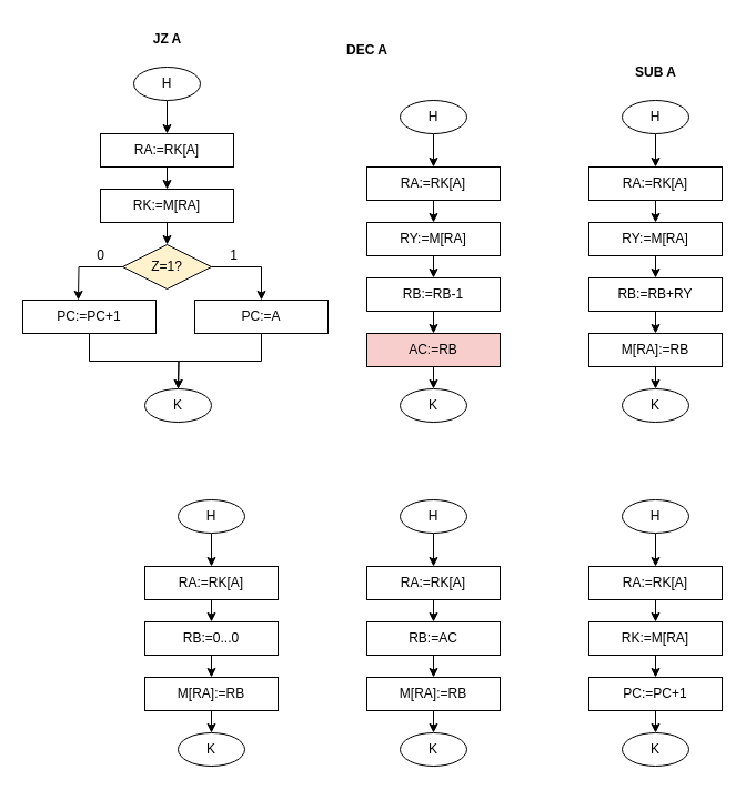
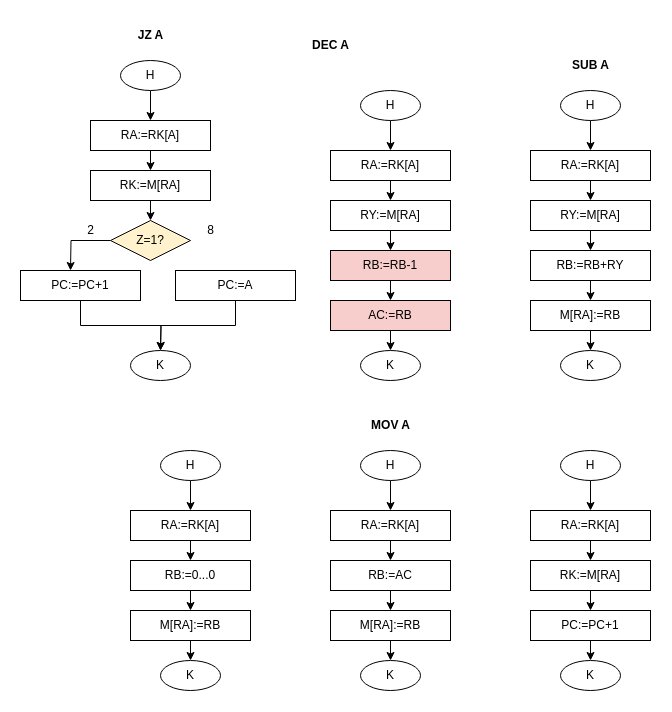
  <mxCell id="0" />
  <mxCell id="1" parent="0" />
  <mxCell id="2" style="edgeStyle=orthogonalEdgeStyle;rounded=0;orthogonalLoop=1;jettySize=auto;html=1;exitX=0.5;exitY=1;exitDx=0;exitDy=0;" edge="1" parent="1" source="3"><mxGeometry relative="1" as="geometry"><mxPoint x="590" y="510" as="targetPoint" /></mxGeometry></mxCell>
  <mxCell id="3" value="Н" style="ellipse;whiteSpace=wrap;html=1;" vertex="1" parent="1"><mxGeometry x="560" y="450" width="60" height="30" as="geometry" /></mxCell>
  <mxCell id="4" style="edgeStyle=orthogonalEdgeStyle;rounded=0;orthogonalLoop=1;jettySize=auto;html=1;exitX=0.5;exitY=1;exitDx=0;exitDy=0;" edge="1" parent="1" source="5"><mxGeometry relative="1" as="geometry"><mxPoint x="590" y="560" as="targetPoint" /></mxGeometry></mxCell>
  <mxCell id="5" value="RA:=RK[A]" style="rounded=0;whiteSpace=wrap;html=1;" vertex="1" parent="1"><mxGeometry x="530" y="510" width="120" height="30" as="geometry" /></mxCell>
  <mxCell id="6" style="edgeStyle=orthogonalEdgeStyle;rounded=0;orthogonalLoop=1;jettySize=auto;html=1;exitX=0.5;exitY=1;exitDx=0;exitDy=0;" edge="1" parent="1" source="7"><mxGeometry relative="1" as="geometry"><mxPoint x="590" y="610" as="targetPoint" /></mxGeometry></mxCell>
  <mxCell id="7" value="RK:=M[RA]" style="rounded=0;whiteSpace=wrap;html=1;" vertex="1" parent="1"><mxGeometry x="530" y="560" width="120" height="30" as="geometry" /></mxCell>
  <mxCell id="8" style="edgeStyle=orthogonalEdgeStyle;rounded=0;orthogonalLoop=1;jettySize=auto;html=1;exitX=0.5;exitY=1;exitDx=0;exitDy=0;entryX=0.5;entryY=0;entryDx=0;entryDy=0;" edge="1" parent="1" source="9" target="10"><mxGeometry relative="1" as="geometry" /></mxCell>
  <mxCell id="9" value="PC:=PC+1" style="rounded=0;whiteSpace=wrap;html=1;" vertex="1" parent="1"><mxGeometry x="530" y="610" width="120" height="30" as="geometry" /></mxCell>
  <mxCell id="10" value="K" style="ellipse;whiteSpace=wrap;html=1;" vertex="1" parent="1"><mxGeometry x="560" y="660" width="60" height="30" as="geometry" /></mxCell>
  <mxCell id="11" style="edgeStyle=orthogonalEdgeStyle;rounded=0;orthogonalLoop=1;jettySize=auto;html=1;exitX=0.5;exitY=1;exitDx=0;exitDy=0;" edge="1" parent="1" source="12"><mxGeometry relative="1" as="geometry"><mxPoint x="390" y="150" as="targetPoint" /></mxGeometry></mxCell>
  <mxCell id="12" value="Н" style="ellipse;whiteSpace=wrap;html=1;" vertex="1" parent="1"><mxGeometry x="360" y="90" width="60" height="30" as="geometry" /></mxCell>
  <mxCell id="13" style="edgeStyle=orthogonalEdgeStyle;rounded=0;orthogonalLoop=1;jettySize=auto;html=1;exitX=0.5;exitY=1;exitDx=0;exitDy=0;" edge="1" parent="1" source="14"><mxGeometry relative="1" as="geometry"><mxPoint x="390" y="200" as="targetPoint" /></mxGeometry></mxCell>
  <mxCell id="14" value="RA:=RK[A]" style="rounded=0;whiteSpace=wrap;html=1;" vertex="1" parent="1"><mxGeometry x="330" y="150" width="120" height="30" as="geometry" /></mxCell>
  <mxCell id="15" style="edgeStyle=orthogonalEdgeStyle;rounded=0;orthogonalLoop=1;jettySize=auto;html=1;exitX=0.5;exitY=1;exitDx=0;exitDy=0;" edge="1" parent="1" source="16"><mxGeometry relative="1" as="geometry"><mxPoint x="390" y="250" as="targetPoint" /></mxGeometry></mxCell>
  <mxCell id="16" value="RY:=M[RA]" style="rounded=0;whiteSpace=wrap;html=1;" vertex="1" parent="1"><mxGeometry x="330" y="200" width="120" height="30" as="geometry" /></mxCell>
  <mxCell id="17" style="edgeStyle=orthogonalEdgeStyle;rounded=0;orthogonalLoop=1;jettySize=auto;html=1;exitX=0.5;exitY=1;exitDx=0;exitDy=0;" edge="1" parent="1" source="18"><mxGeometry relative="1" as="geometry"><mxPoint x="390" y="300" as="targetPoint" /></mxGeometry></mxCell>
- <mxCell id="18" value="RB:=RB-1" style="rounded=0;whiteSpace=wrap;html=1;" vertex="1" parent="1"><mxGeometry x="330" y="250" width="120" height="30" as="geometry" /></mxCell>
+ <mxCell id="18" value="RB:=RB-1" style="rounded=0;whiteSpace=wrap;html=1;fillColor=#f8cecc;" vertex="1" parent="1"><mxGeometry x="330" y="250" width="120" height="30" as="geometry" /></mxCell>
  <mxCell id="19" style="edgeStyle=orthogonalEdgeStyle;rounded=0;orthogonalLoop=1;jettySize=auto;html=1;exitX=0.5;exitY=1;exitDx=0;exitDy=0;" edge="1" parent="1" source="20"><mxGeometry relative="1" as="geometry"><mxPoint x="390" y="350" as="targetPoint" /></mxGeometry></mxCell>
  <mxCell id="20" value="AC:=RB" style="rounded=0;whiteSpace=wrap;html=1;fillColor=#f8cecc;" vertex="1" parent="1"><mxGeometry x="330" y="300" width="120" height="30" as="geometry" /></mxCell>
  <mxCell id="21" value="K" style="ellipse;whiteSpace=wrap;html=1;" vertex="1" parent="1"><mxGeometry x="360" y="350" width="60" height="30" as="geometry" /></mxCell>
  <mxCell id="22" value="&lt;b&gt;DEC A&lt;/b&gt;" style="text;html=1;align=center;verticalAlign=middle;resizable=0;points=[];autosize=1;strokeColor=none;fillColor=none;" vertex="1" parent="1"><mxGeometry x="300" y="30" width="60" height="30" as="geometry" /></mxCell>
  <mxCell id="23" style="edgeStyle=orthogonalEdgeStyle;rounded=0;orthogonalLoop=1;jettySize=auto;html=1;exitX=0.5;exitY=1;exitDx=0;exitDy=0;" edge="1" parent="1" source="24"><mxGeometry relative="1" as="geometry"><mxPoint x="590" y="150" as="targetPoint" /></mxGeometry></mxCell>
  <mxCell id="24" value="Н" style="ellipse;whiteSpace=wrap;html=1;" vertex="1" parent="1"><mxGeometry x="560" y="90" width="60" height="30" as="geometry" /></mxCell>
  <mxCell id="25" style="edgeStyle=orthogonalEdgeStyle;rounded=0;orthogonalLoop=1;jettySize=auto;html=1;exitX=0.5;exitY=1;exitDx=0;exitDy=0;" edge="1" parent="1" source="26"><mxGeometry relative="1" as="geometry"><mxPoint x="590" y="200" as="targetPoint" /></mxGeometry></mxCell>
  <mxCell id="26" value="RA:=RK[A]" style="rounded=0;whiteSpace=wrap;html=1;" vertex="1" parent="1"><mxGeometry x="530" y="150" width="120" height="30" as="geometry" /></mxCell>
  <mxCell id="27" style="edgeStyle=orthogonalEdgeStyle;rounded=0;orthogonalLoop=1;jettySize=auto;html=1;exitX=0.5;exitY=1;exitDx=0;exitDy=0;" edge="1" parent="1" source="28"><mxGeometry relative="1" as="geometry"><mxPoint x="590" y="250" as="targetPoint" /></mxGeometry></mxCell>
  <mxCell id="28" value="RY:=M[RA]" style="rounded=0;whiteSpace=wrap;html=1;" vertex="1" parent="1"><mxGeometry x="530" y="200" width="120" height="30" as="geometry" /></mxCell>
  <mxCell id="29" style="edgeStyle=orthogonalEdgeStyle;rounded=0;orthogonalLoop=1;jettySize=auto;html=1;exitX=0.5;exitY=1;exitDx=0;exitDy=0;" edge="1" parent="1" source="30"><mxGeometry relative="1" as="geometry"><mxPoint x="590" y="300" as="targetPoint" /></mxGeometry></mxCell>
  <mxCell id="30" value="RB:=RB+RY" style="rounded=0;whiteSpace=wrap;html=1;" vertex="1" parent="1"><mxGeometry x="530" y="250" width="120" height="30" as="geometry" /></mxCell>
  <mxCell id="31" style="edgeStyle=orthogonalEdgeStyle;rounded=0;orthogonalLoop=1;jettySize=auto;html=1;exitX=0.5;exitY=1;exitDx=0;exitDy=0;" edge="1" parent="1" source="32"><mxGeometry relative="1" as="geometry"><mxPoint x="590" y="350" as="targetPoint" /></mxGeometry></mxCell>
  <mxCell id="32" value="M[RA]:=RB" style="rounded=0;whiteSpace=wrap;html=1;" vertex="1" parent="1"><mxGeometry x="530" y="300" width="120" height="30" as="geometry" /></mxCell>
  <mxCell id="33" value="K" style="ellipse;whiteSpace=wrap;html=1;" vertex="1" parent="1"><mxGeometry x="560" y="350" width="60" height="30" as="geometry" /></mxCell>
  <mxCell id="34" value="&lt;b&gt;SUB A&lt;/b&gt;" style="text;html=1;align=center;verticalAlign=middle;resizable=0;points=[];autosize=1;strokeColor=none;fillColor=none;" vertex="1" parent="1"><mxGeometry x="560" y="50" width="60" height="30" as="geometry" /></mxCell>
  <mxCell id="35" style="edgeStyle=orthogonalEdgeStyle;rounded=0;orthogonalLoop=1;jettySize=auto;html=1;exitX=0.5;exitY=1;exitDx=0;exitDy=0;" edge="1" parent="1" source="36"><mxGeometry relative="1" as="geometry"><mxPoint x="190" y="510" as="targetPoint" /></mxGeometry></mxCell>
  <mxCell id="36" value="Н" style="ellipse;whiteSpace=wrap;html=1;" vertex="1" parent="1"><mxGeometry x="160" y="450" width="60" height="30" as="geometry" /></mxCell>
  <mxCell id="37" style="edgeStyle=orthogonalEdgeStyle;rounded=0;orthogonalLoop=1;jettySize=auto;html=1;exitX=0.5;exitY=1;exitDx=0;exitDy=0;" edge="1" parent="1" source="38"><mxGeometry relative="1" as="geometry"><mxPoint x="190" y="560" as="targetPoint" /></mxGeometry></mxCell>
  <mxCell id="38" value="RA:=RK[A]" style="rounded=0;whiteSpace=wrap;html=1;" vertex="1" parent="1"><mxGeometry x="130" y="510" width="120" height="30" as="geometry" /></mxCell>
  <mxCell id="39" style="edgeStyle=orthogonalEdgeStyle;rounded=0;orthogonalLoop=1;jettySize=auto;html=1;exitX=0.5;exitY=1;exitDx=0;exitDy=0;" edge="1" parent="1" source="40"><mxGeometry relative="1" as="geometry"><mxPoint x="190" y="610" as="targetPoint" /></mxGeometry></mxCell>
  <mxCell id="40" value="RB:=0...0" style="rounded=0;whiteSpace=wrap;html=1;" vertex="1" parent="1"><mxGeometry x="130" y="560" width="120" height="30" as="geometry" /></mxCell>
  <mxCell id="41" style="edgeStyle=orthogonalEdgeStyle;rounded=0;orthogonalLoop=1;jettySize=auto;html=1;exitX=0.5;exitY=1;exitDx=0;exitDy=0;" edge="1" parent="1" source="42"><mxGeometry relative="1" as="geometry"><mxPoint x="190" y="660" as="targetPoint" /></mxGeometry></mxCell>
  <mxCell id="42" value="M[RA]:=RB" style="rounded=0;whiteSpace=wrap;html=1;" vertex="1" parent="1"><mxGeometry x="130" y="610" width="120" height="30" as="geometry" /></mxCell>
  <mxCell id="43" value="K" style="ellipse;whiteSpace=wrap;html=1;" vertex="1" parent="1"><mxGeometry x="160" y="660" width="60" height="30" as="geometry" /></mxCell>
  <mxCell id="44" style="edgeStyle=orthogonalEdgeStyle;rounded=0;orthogonalLoop=1;jettySize=auto;html=1;exitX=0.5;exitY=1;exitDx=0;exitDy=0;" edge="1" parent="1" source="45"><mxGeometry relative="1" as="geometry"><mxPoint x="390" y="510" as="targetPoint" /></mxGeometry></mxCell>
  <mxCell id="45" value="Н" style="ellipse;whiteSpace=wrap;html=1;" vertex="1" parent="1"><mxGeometry x="360" y="450" width="60" height="30" as="geometry" /></mxCell>
  <mxCell id="46" style="edgeStyle=orthogonalEdgeStyle;rounded=0;orthogonalLoop=1;jettySize=auto;html=1;exitX=0.5;exitY=1;exitDx=0;exitDy=0;" edge="1" parent="1" source="47"><mxGeometry relative="1" as="geometry"><mxPoint x="390" y="560" as="targetPoint" /></mxGeometry></mxCell>
  <mxCell id="47" value="RA:=RK[A]" style="rounded=0;whiteSpace=wrap;html=1;" vertex="1" parent="1"><mxGeometry x="330" y="510" width="120" height="30" as="geometry" /></mxCell>
  <mxCell id="48" style="edgeStyle=orthogonalEdgeStyle;rounded=0;orthogonalLoop=1;jettySize=auto;html=1;exitX=0.5;exitY=1;exitDx=0;exitDy=0;" edge="1" parent="1" source="49"><mxGeometry relative="1" as="geometry"><mxPoint x="390" y="610" as="targetPoint" /></mxGeometry></mxCell>
  <mxCell id="49" value="RB:=AC" style="rounded=0;whiteSpace=wrap;html=1;" vertex="1" parent="1"><mxGeometry x="330" y="560" width="120" height="30" as="geometry" /></mxCell>
  <mxCell id="50" style="edgeStyle=orthogonalEdgeStyle;rounded=0;orthogonalLoop=1;jettySize=auto;html=1;exitX=0.5;exitY=1;exitDx=0;exitDy=0;" edge="1" parent="1" source="51"><mxGeometry relative="1" as="geometry"><mxPoint x="390" y="660" as="targetPoint" /></mxGeometry></mxCell>
  <mxCell id="51" value="M[RA]:=RB" style="rounded=0;whiteSpace=wrap;html=1;" vertex="1" parent="1"><mxGeometry x="330" y="610" width="120" height="30" as="geometry" /></mxCell>
+ <mxCell id="52" value="&lt;b&gt;MOV A&lt;/b&gt;" style="text;html=1;align=center;verticalAlign=middle;resizable=0;points=[];autosize=1;strokeColor=none;fillColor=none;" vertex="1" parent="1"><mxGeometry x="360" y="410" width="60" height="30" as="geometry" /></mxCell>
  <mxCell id="53" value="K" style="ellipse;whiteSpace=wrap;html=1;" vertex="1" parent="1"><mxGeometry x="360" y="660" width="60" height="30" as="geometry" /></mxCell>
  <mxCell id="54" style="edgeStyle=orthogonalEdgeStyle;rounded=0;orthogonalLoop=1;jettySize=auto;html=1;exitX=0.5;exitY=1;exitDx=0;exitDy=0;" edge="1" parent="1" source="55"><mxGeometry relative="1" as="geometry"><mxPoint x="150" y="120" as="targetPoint" /></mxGeometry></mxCell>
  <mxCell id="55" value="Н" style="ellipse;whiteSpace=wrap;html=1;" vertex="1" parent="1"><mxGeometry x="120" y="60" width="60" height="30" as="geometry" /></mxCell>
  <mxCell id="56" value="&lt;b&gt;JZ A&lt;/b&gt;" style="text;html=1;align=center;verticalAlign=middle;resizable=0;points=[];autosize=1;strokeColor=none;fillColor=none;" vertex="1" parent="1"><mxGeometry x="125" y="20" width="50" height="30" as="geometry" /></mxCell>
  <mxCell id="57" style="edgeStyle=orthogonalEdgeStyle;rounded=0;orthogonalLoop=1;jettySize=auto;html=1;exitX=0.5;exitY=1;exitDx=0;exitDy=0;entryX=0.5;entryY=0;entryDx=0;entryDy=0;" edge="1" parent="1" source="58" target="60"><mxGeometry relative="1" as="geometry" /></mxCell>
  <mxCell id="58" value="RA:=RK[A]" style="rounded=0;whiteSpace=wrap;html=1;" vertex="1" parent="1"><mxGeometry x="90" y="120" width="120" height="30" as="geometry" /></mxCell>
  <mxCell id="59" style="edgeStyle=orthogonalEdgeStyle;rounded=0;orthogonalLoop=1;jettySize=auto;html=1;exitX=0.5;exitY=1;exitDx=0;exitDy=0;" edge="1" parent="1" source="60"><mxGeometry relative="1" as="geometry"><mxPoint x="150" y="220" as="targetPoint" /></mxGeometry></mxCell>
  <mxCell id="60" value="RK:=M[RA]" style="rounded=0;whiteSpace=wrap;html=1;" vertex="1" parent="1"><mxGeometry x="90" y="170" width="120" height="30" as="geometry" /></mxCell>
- <mxCell id="61" style="edgeStyle=orthogonalEdgeStyle;rounded=0;orthogonalLoop=1;jettySize=auto;html=1;exitX=1;exitY=0.5;exitDx=0;exitDy=0;entryX=0.5;entryY=0;entryDx=0;entryDy=0;" edge="1" parent="1" source="63" target="65"><mxGeometry relative="1" as="geometry"><mxPoint x="230" y="270" as="targetPoint" /><Array as="points"><mxPoint x="235" y="240" /></Array></mxGeometry></mxCell>
  <mxCell id="62" style="edgeStyle=orthogonalEdgeStyle;rounded=0;orthogonalLoop=1;jettySize=auto;html=1;exitX=0;exitY=0.5;exitDx=0;exitDy=0;" edge="1" parent="1" source="63"><mxGeometry relative="1" as="geometry"><mxPoint x="70" y="270" as="targetPoint" /></mxGeometry></mxCell>
  <mxCell id="63" value="Z=1?" style="rhombus;whiteSpace=wrap;html=1;fillColor=#fff2cc;" vertex="1" parent="1"><mxGeometry x="110" y="220" width="80" height="40" as="geometry" /></mxCell>
  <mxCell id="64" style="edgeStyle=orthogonalEdgeStyle;rounded=0;orthogonalLoop=1;jettySize=auto;html=1;exitX=0.5;exitY=1;exitDx=0;exitDy=0;" edge="1" parent="1" source="65"><mxGeometry relative="1" as="geometry"><mxPoint x="160" y="350" as="targetPoint" /></mxGeometry></mxCell>
  <mxCell id="65" value="PC:=A" style="rounded=0;whiteSpace=wrap;html=1;" vertex="1" parent="1"><mxGeometry x="175" y="270" width="120" height="30" as="geometry" /></mxCell>
- <mxCell id="66" value="1" style="text;html=1;align=center;verticalAlign=middle;resizable=0;points=[];autosize=1;strokeColor=none;fillColor=none;" vertex="1" parent="1"><mxGeometry x="195" y="215" width="30" height="30" as="geometry" /></mxCell>
- <mxCell id="67" value="0" style="text;html=1;align=center;verticalAlign=middle;resizable=0;points=[];autosize=1;strokeColor=none;fillColor=none;" vertex="1" parent="1"><mxGeometry x="75" y="215" width="30" height="30" as="geometry" /></mxCell>
+ <mxCell id="66" value="8" style="text;html=1;align=center;verticalAlign=middle;resizable=0;points=[];autosize=1;strokeColor=none;fillColor=none;" vertex="1" parent="1"><mxGeometry x="195" y="215" width="30" height="30" as="geometry" /></mxCell>
+ <mxCell id="67" value="2" style="text;html=1;align=center;verticalAlign=middle;resizable=0;points=[];autosize=1;strokeColor=none;fillColor=none;" vertex="1" parent="1"><mxGeometry x="75" y="215" width="30" height="30" as="geometry" /></mxCell>
  <mxCell id="68" style="edgeStyle=orthogonalEdgeStyle;rounded=0;orthogonalLoop=1;jettySize=auto;html=1;exitX=0.5;exitY=1;exitDx=0;exitDy=0;" edge="1" parent="1" source="69"><mxGeometry relative="1" as="geometry"><mxPoint x="160" y="350" as="targetPoint" /></mxGeometry></mxCell>
  <mxCell id="69" value="PC:=PC+1" style="rounded=0;whiteSpace=wrap;html=1;" vertex="1" parent="1"><mxGeometry x="20" y="270" width="120" height="30" as="geometry" /></mxCell>
  <mxCell id="70" value="K" style="ellipse;whiteSpace=wrap;html=1;" vertex="1" parent="1"><mxGeometry x="130" y="350" width="60" height="30" as="geometry" /></mxCell>
